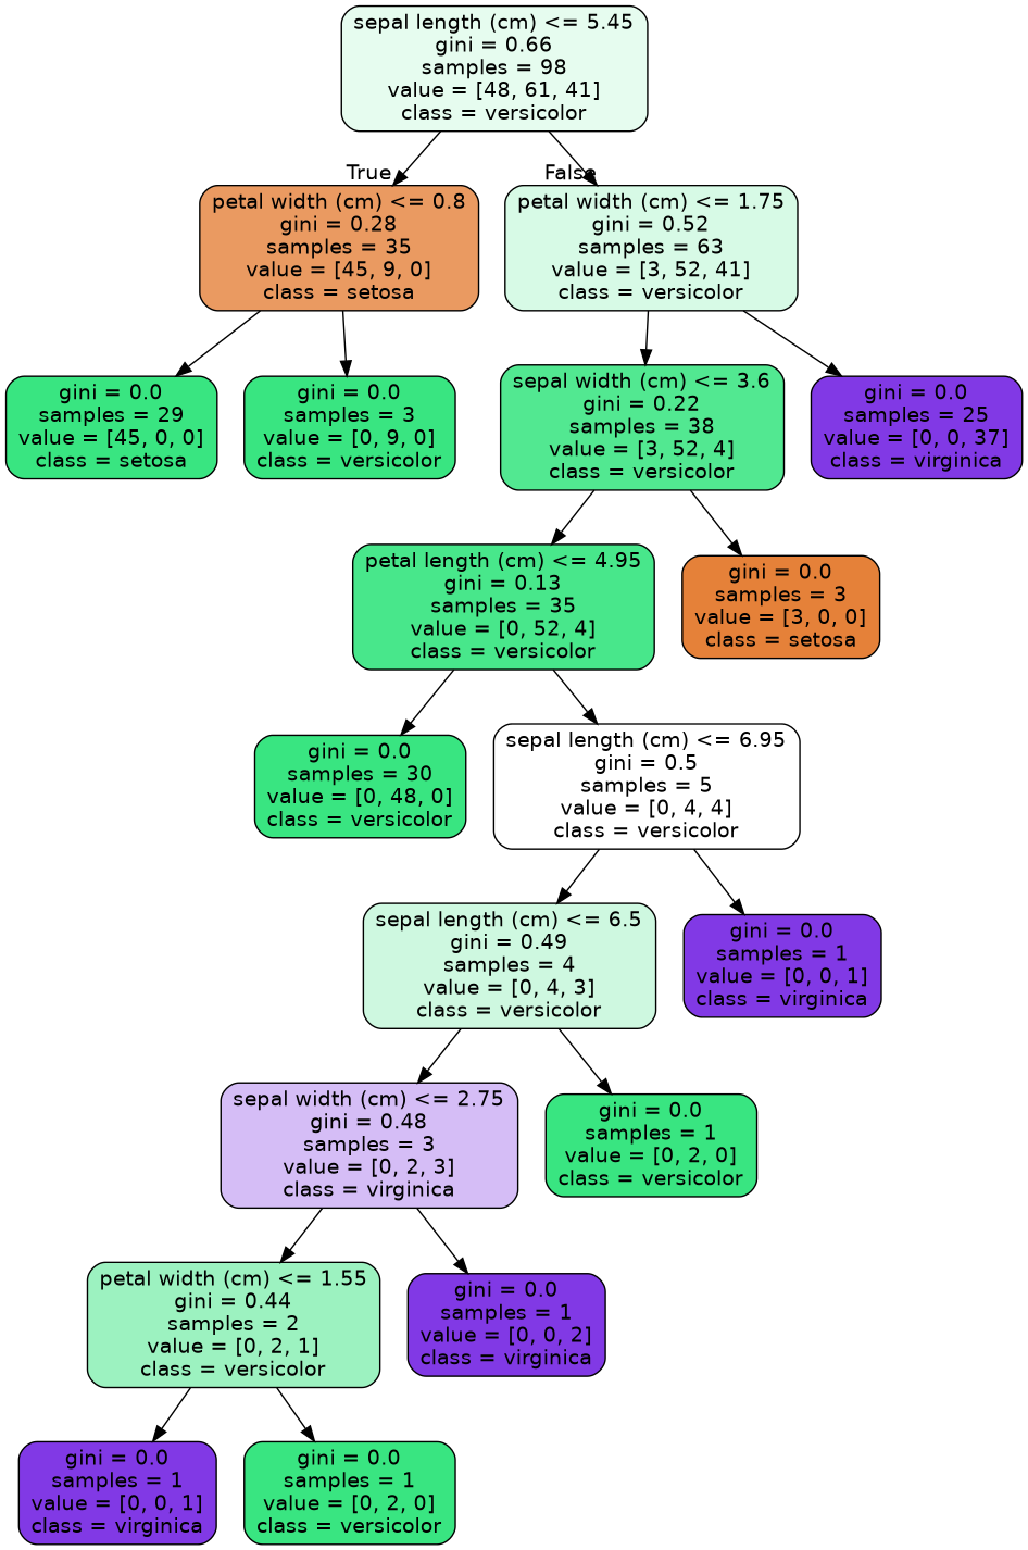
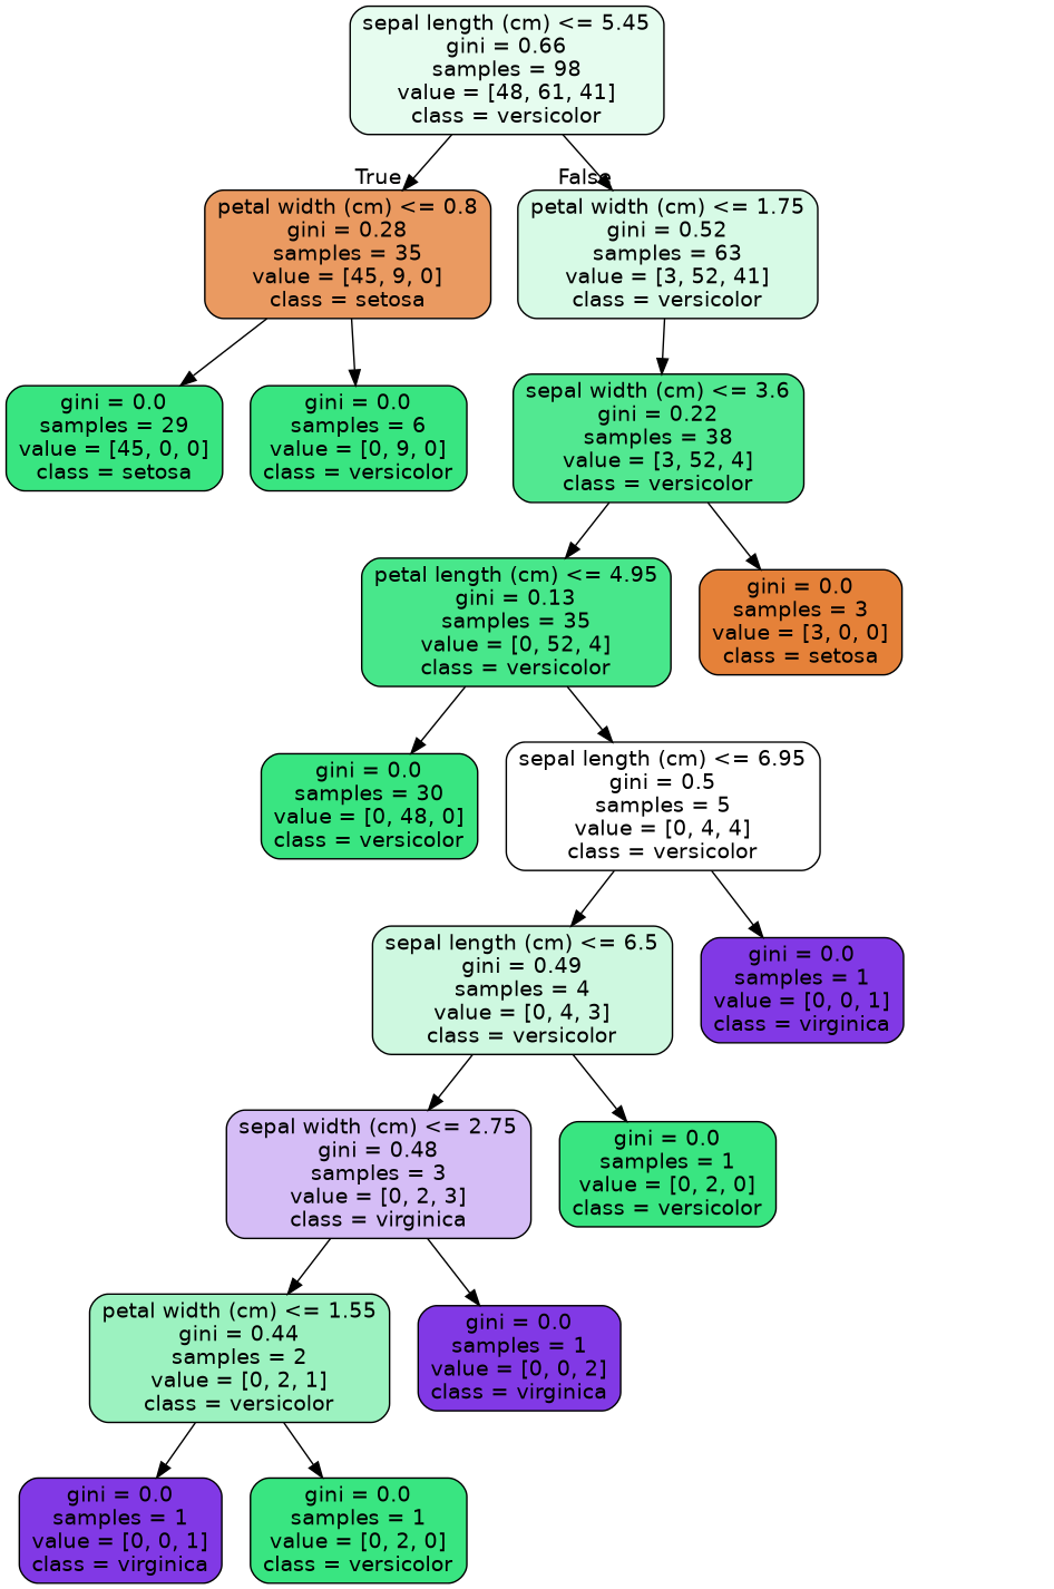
  digraph {
    node [color=black fillcolor="#39e581" fontname=helvetica shape=box style="filled, rounded"]
    edge [fontname=helvetica]
    n1 [fillcolor="#e6fcef" label="sepal length (cm) <= 5.45\ngini = 0.66\nsamples = 98\nvalue = [48, 61, 41]\nclass = versicolor"]
    n2 [fillcolor="#ea9a61" label="petal width (cm) <= 0.8\ngini = 0.28\nsamples = 35\nvalue = [45, 9, 0]\nclass = setosa"]
    n3 [fillcolor="#d7fae6" label="petal width (cm) <= 1.75\ngini = 0.52\nsamples = 63\nvalue = [3, 52, 41]\nclass = versicolor"]
    n4 [label="gini = 0.0\nsamples = 29\nvalue = [45, 0, 0]\nclass = setosa"]
-   n5 [label="gini = 0.0\nsamples = 3\nvalue = [0, 9, 0]\nclass = versicolor"]
+   n5 [label="gini = 0.0\nsamples = 6\nvalue = [0, 9, 0]\nclass = versicolor"]
    n6 [fillcolor="#52e891" label="sepal width (cm) <= 3.6\ngini = 0.22\nsamples = 38\nvalue = [3, 52, 4]\nclass = versicolor"]
-   n7 [fillcolor="#8139e5" label="gini = 0.0\nsamples = 25\nvalue = [0, 0, 37]\nclass = virginica"]
    n8 [fillcolor="#48e78b" label="petal length (cm) <= 4.95\ngini = 0.13\nsamples = 35\nvalue = [0, 52, 4]\nclass = versicolor"]
    n9 [fillcolor="#e58139" label="gini = 0.0\nsamples = 3\nvalue = [3, 0, 0]\nclass = setosa"]
    n10 [label="gini = 0.0\nsamples = 30\nvalue = [0, 48, 0]\nclass = versicolor"]
    n11 [fillcolor="#ffffff" label="sepal length (cm) <= 6.95\ngini = 0.5\nsamples = 5\nvalue = [0, 4, 4]\nclass = versicolor"]
    n12 [fillcolor="#cef8e0" label="sepal length (cm) <= 6.5\ngini = 0.49\nsamples = 4\nvalue = [0, 4, 3]\nclass = versicolor"]
    n13 [fillcolor="#8139e5" label="gini = 0.0\nsamples = 1\nvalue = [0, 0, 1]\nclass = virginica"]
    n14 [fillcolor="#d5bdf6" label="sepal width (cm) <= 2.75\ngini = 0.48\nsamples = 3\nvalue = [0, 2, 3]\nclass = virginica"]
    n15 [label="gini = 0.0\nsamples = 1\nvalue = [0, 2, 0]\nclass = versicolor"]
    n16 [fillcolor="#9cf2c0" label="petal width (cm) <= 1.55\ngini = 0.44\nsamples = 2\nvalue = [0, 2, 1]\nclass = versicolor"]
    n17 [fillcolor="#8139e5" label="gini = 0.0\nsamples = 1\nvalue = [0, 0, 2]\nclass = virginica"]
    n18 [fillcolor="#8139e5" label="gini = 0.0\nsamples = 1\nvalue = [0, 0, 1]\nclass = virginica"]
    n19 [label="gini = 0.0\nsamples = 1\nvalue = [0, 2, 0]\nclass = versicolor"]
    n1 -> n2 [headlabel=True labelangle=45 labeldistance=2.5]
    n1 -> n3 [headlabel=False labelangle=-45 labeldistance=2.5]
    n2 -> n4
    n2 -> n5
    n3 -> n6
-   n3 -> n7
    n6 -> n8
    n6 -> n9
    n8 -> n10
    n8 -> n11
    n11 -> n12
    n11 -> n13
    n12 -> n14
    n12 -> n15
    n14 -> n16
    n14 -> n17
    n16 -> n18
    n16 -> n19
  }
